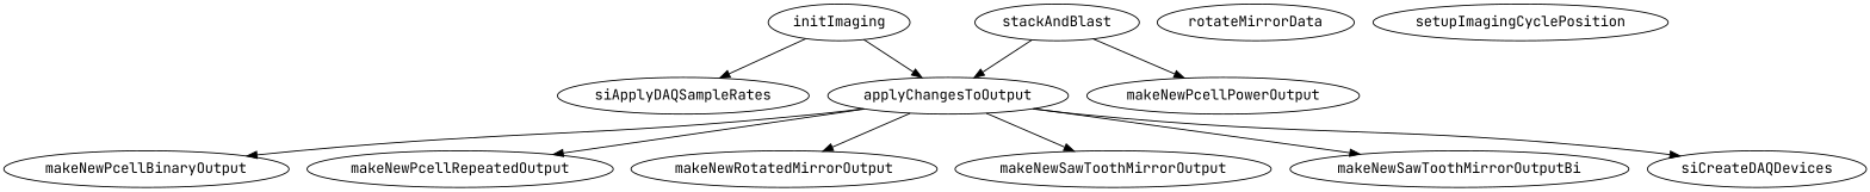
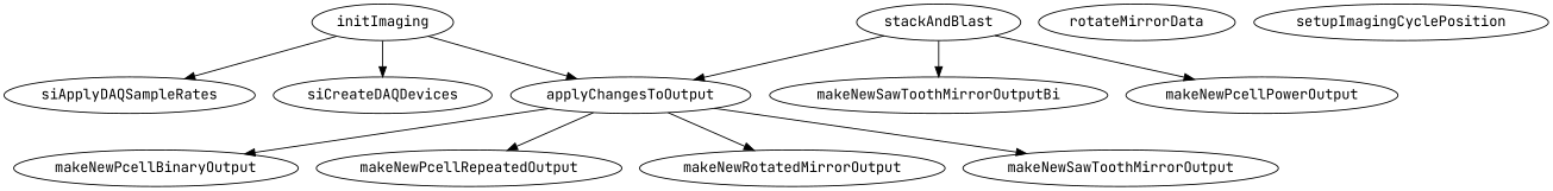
  digraph {
    fontname="JetBrains Mono"
    node [fontname="JetBrains Mono"]
    edge [fontname="JetBrains Mono"]
    applyChangesToOutput
    makeNewPcellBinaryOutput
    makeNewPcellRepeatedOutput
    makeNewRotatedMirrorOutput
    makeNewSawToothMirrorOutput
    makeNewSawToothMirrorOutputBi
    initImaging
    siApplyDAQSampleRates
    siCreateDAQDevices
    stackAndBlast
    makeNewPcellPowerOutput
    rotateMirrorData
    setupImagingCyclePosition
    applyChangesToOutput -> makeNewPcellBinaryOutput
    applyChangesToOutput -> makeNewPcellRepeatedOutput
    applyChangesToOutput -> makeNewRotatedMirrorOutput
    applyChangesToOutput -> makeNewSawToothMirrorOutput
-   applyChangesToOutput -> makeNewSawToothMirrorOutputBi
+   stackAndBlast -> makeNewSawToothMirrorOutputBi
    initImaging -> applyChangesToOutput
    initImaging -> siApplyDAQSampleRates
-   applyChangesToOutput -> siCreateDAQDevices
+   initImaging -> siCreateDAQDevices
    stackAndBlast -> applyChangesToOutput
    stackAndBlast -> makeNewPcellPowerOutput
  }
